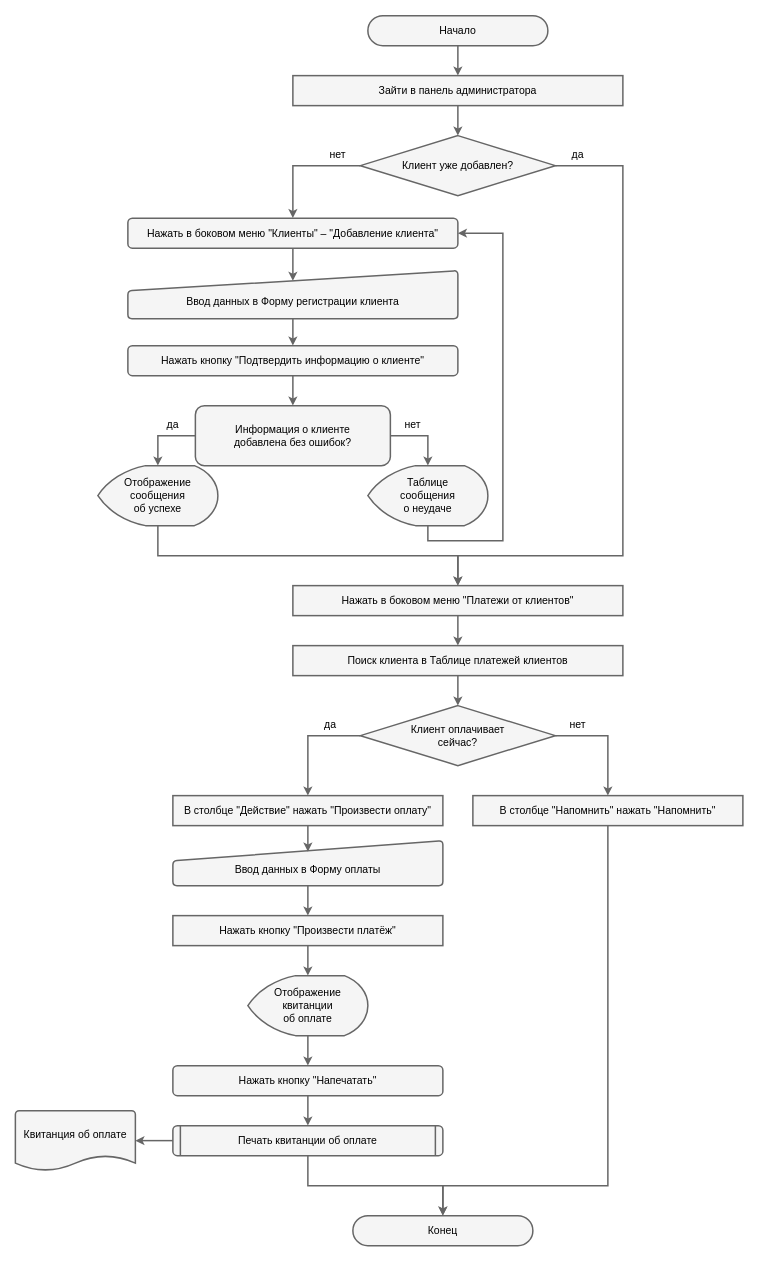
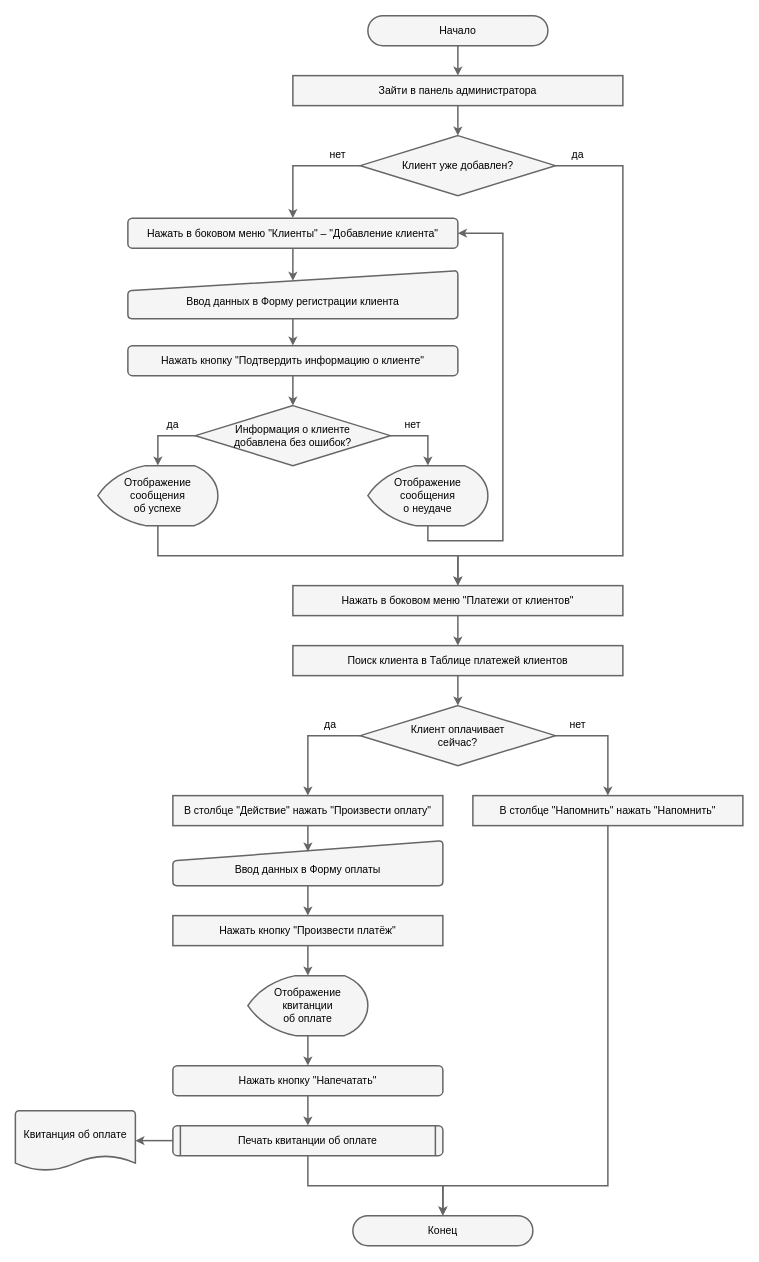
  <mxCell id="0" />
  <mxCell id="1" parent="0" />
  <mxCell id="2" value="" style="group" parent="1" vertex="1" connectable="0"><mxGeometry x="20" y="20" width="970" height="1640" as="geometry" /></mxCell>
  <mxCell id="3" value="&lt;br style=&quot;font-size: 14px;&quot;&gt;Ввод данных в Форму оплаты" style="html=1;strokeWidth=2;shape=manualInput;whiteSpace=wrap;rounded=1;size=27;arcSize=11;fillColor=#f5f5f5;fontColor=#000000;strokeColor=#666666;fontSize=14;" parent="2" vertex="1"><mxGeometry x="210" y="1100" width="360" height="60" as="geometry" /></mxCell>
  <mxCell id="4" value="Начало" style="rounded=1;whiteSpace=wrap;html=1;arcSize=50;fillColor=#f5f5f5;fontColor=#000000;strokeColor=#666666;strokeWidth=2;fontSize=14;" parent="2" vertex="1"><mxGeometry x="470" width="240" height="40" as="geometry" /></mxCell>
  <mxCell id="5" value="Нажать в боковом меню &quot;Клиенты&quot;&amp;nbsp;– &quot;Добавление клиента&quot;" style="rounded=1;whiteSpace=wrap;html=1;fontSize=14;fillColor=#f5f5f5;fontColor=#000000;strokeColor=#666666;strokeWidth=2;" parent="2" vertex="1"><mxGeometry x="150" y="270" width="440" height="40" as="geometry" /></mxCell>
  <mxCell id="6" value="Нажать кнопку &quot;Подтвердить информацию о клиенте&quot;" style="rounded=1;whiteSpace=wrap;html=1;fontSize=14;fillColor=#f5f5f5;fontColor=#000000;strokeColor=#666666;strokeWidth=2;" parent="2" vertex="1"><mxGeometry x="150" y="440" width="440" height="40" as="geometry" /></mxCell>
- <mxCell id="7" value="Информация о клиенте&lt;br style=&quot;font-size: 14px;&quot;&gt;добавлена без ошибок?" style="whiteSpace=wrap;html=1;fillColor=#f5f5f5;fontColor=#000000;strokeColor=#666666;strokeWidth=2;fontSize=14;rounded=1;" parent="2" vertex="1"><mxGeometry x="240" y="520" width="260" height="80" as="geometry" /></mxCell>
+ <mxCell id="7" value="Информация о клиенте&lt;br style=&quot;font-size: 14px;&quot;&gt;добавлена без ошибок?" style="rhombus;whiteSpace=wrap;html=1;fillColor=#f5f5f5;fontColor=#000000;strokeColor=#666666;strokeWidth=2;fontSize=14;" parent="2" vertex="1"><mxGeometry x="240" y="520" width="260" height="80" as="geometry" /></mxCell>
  <mxCell id="8" style="edgeStyle=orthogonalEdgeStyle;rounded=0;orthogonalLoop=1;jettySize=auto;html=1;exitX=0.5;exitY=1;exitDx=0;exitDy=0;entryX=0.5;entryY=0;entryDx=0;entryDy=0;fillColor=#f5f5f5;strokeColor=#666666;strokeWidth=2;fontColor=#000000;fontSize=14;" parent="2" source="6" target="7" edge="1"><mxGeometry relative="1" as="geometry" /></mxCell>
  <mxCell id="9" value="Отображение&lt;br style=&quot;font-size: 14px;&quot;&gt;сообщения&lt;br style=&quot;font-size: 14px;&quot;&gt;об успехе" style="strokeWidth=2;html=1;shape=mxgraph.flowchart.display;whiteSpace=wrap;fillStyle=auto;fillColor=#f5f5f5;fontColor=#000000;strokeColor=#666666;fontSize=14;" parent="2" vertex="1"><mxGeometry x="110" y="600" width="160" height="80" as="geometry" /></mxCell>
  <mxCell id="10" style="rounded=0;orthogonalLoop=1;jettySize=auto;html=1;entryX=0.5;entryY=0;entryDx=0;entryDy=0;fillColor=#f5f5f5;strokeColor=#666666;strokeWidth=2;fontSize=14;fontColor=#000000;exitX=0.5;exitY=1;exitDx=0;exitDy=0;" parent="2" source="49" target="6" edge="1"><mxGeometry relative="1" as="geometry"><mxPoint x="370" y="410" as="sourcePoint" /></mxGeometry></mxCell>
  <mxCell id="11" style="edgeStyle=orthogonalEdgeStyle;rounded=0;orthogonalLoop=1;jettySize=auto;html=1;exitX=0.5;exitY=1;exitDx=0;exitDy=0;exitPerimeter=0;entryX=1;entryY=0.5;entryDx=0;entryDy=0;strokeWidth=2;fillColor=#f5f5f5;strokeColor=#666666;fontSize=14;fontColor=#000000;" parent="2" source="12" target="5" edge="1"><mxGeometry relative="1" as="geometry"><Array as="points"><mxPoint x="550" y="700" /><mxPoint x="650" y="700" /><mxPoint x="650" y="290" /></Array></mxGeometry></mxCell>
- <mxCell id="12" value="Таблице&lt;br style=&quot;font-size: 14px;&quot;&gt;сообщения&lt;br style=&quot;font-size: 14px;&quot;&gt;о неудаче" style="strokeWidth=2;html=1;shape=mxgraph.flowchart.display;whiteSpace=wrap;fillStyle=auto;fillColor=#f5f5f5;fontColor=#000000;strokeColor=#666666;fontSize=14;" parent="2" vertex="1"><mxGeometry x="470" y="600" width="160" height="80" as="geometry" /></mxCell>
+ <mxCell id="12" value="Отображение&lt;br style=&quot;font-size: 14px;&quot;&gt;сообщения&lt;br style=&quot;font-size: 14px;&quot;&gt;о неудаче" style="strokeWidth=2;html=1;shape=mxgraph.flowchart.display;whiteSpace=wrap;fillStyle=auto;fillColor=#f5f5f5;fontColor=#000000;strokeColor=#666666;fontSize=14;" parent="2" vertex="1"><mxGeometry x="470" y="600" width="160" height="80" as="geometry" /></mxCell>
  <mxCell id="13" style="edgeStyle=orthogonalEdgeStyle;rounded=0;orthogonalLoop=1;jettySize=auto;html=1;exitX=0;exitY=0.5;exitDx=0;exitDy=0;entryX=0.5;entryY=0;entryDx=0;entryDy=0;entryPerimeter=0;fontSize=14;fillColor=#f5f5f5;strokeColor=#666666;strokeWidth=2;fontColor=#000000;" parent="2" source="7" target="9" edge="1"><mxGeometry relative="1" as="geometry" /></mxCell>
  <mxCell id="14" style="edgeStyle=orthogonalEdgeStyle;rounded=0;orthogonalLoop=1;jettySize=auto;html=1;exitX=1;exitY=0.5;exitDx=0;exitDy=0;entryX=0.5;entryY=0;entryDx=0;entryDy=0;entryPerimeter=0;fontSize=14;fillColor=#f5f5f5;strokeColor=#666666;strokeWidth=2;fontColor=#000000;" parent="2" source="7" target="12" edge="1"><mxGeometry relative="1" as="geometry" /></mxCell>
  <mxCell id="15" value="да" style="text;html=1;strokeColor=none;fillColor=none;align=center;verticalAlign=middle;whiteSpace=wrap;rounded=0;fontSize=14;strokeWidth=2;fontColor=#000000;" parent="2" vertex="1"><mxGeometry x="180" y="530" width="60" height="30" as="geometry" /></mxCell>
  <mxCell id="16" value="нет" style="text;html=1;strokeColor=none;fillColor=none;align=center;verticalAlign=middle;whiteSpace=wrap;rounded=0;fontSize=14;strokeWidth=2;fontColor=#000000;" parent="2" vertex="1"><mxGeometry x="500" y="530" width="60" height="30" as="geometry" /></mxCell>
  <mxCell id="17" value="Нажать в боковом меню &quot;Платежи от клиентов&quot;" style="rounded=0;whiteSpace=wrap;html=1;fontSize=14;fillColor=#f5f5f5;fontColor=#000000;strokeColor=#666666;strokeWidth=2;" parent="2" vertex="1"><mxGeometry x="370" y="760" width="440" height="40" as="geometry" /></mxCell>
  <mxCell id="18" style="edgeStyle=orthogonalEdgeStyle;rounded=0;orthogonalLoop=1;jettySize=auto;html=1;exitX=0.5;exitY=1;exitDx=0;exitDy=0;exitPerimeter=0;entryX=0.5;entryY=0;entryDx=0;entryDy=0;fillColor=#f5f5f5;strokeColor=#666666;strokeWidth=2;fontSize=14;fontColor=#000000;" parent="2" source="9" target="17" edge="1"><mxGeometry relative="1" as="geometry" /></mxCell>
  <mxCell id="19" value="Поиск клиента в Таблице платежей клиентов" style="rounded=0;whiteSpace=wrap;html=1;fontSize=14;fillColor=#f5f5f5;fontColor=#000000;strokeColor=#666666;strokeWidth=2;" parent="2" vertex="1"><mxGeometry x="370" y="840" width="440" height="40" as="geometry" /></mxCell>
  <mxCell id="20" style="edgeStyle=orthogonalEdgeStyle;rounded=0;orthogonalLoop=1;jettySize=auto;html=1;exitX=0.5;exitY=1;exitDx=0;exitDy=0;entryX=0.5;entryY=0;entryDx=0;entryDy=0;strokeWidth=2;fontSize=14;fontColor=#000000;fillColor=#f5f5f5;strokeColor=#666666;" parent="2" source="17" target="19" edge="1"><mxGeometry relative="1" as="geometry" /></mxCell>
  <mxCell id="21" style="rounded=0;orthogonalLoop=1;jettySize=auto;html=1;exitX=0.5;exitY=1;exitDx=0;exitDy=0;strokeWidth=2;fillColor=#f5f5f5;strokeColor=#666666;fontSize=14;fontColor=#000000;entryX=0.5;entryY=0.245;entryDx=0;entryDy=0;entryPerimeter=0;" parent="2" source="22" target="3" edge="1"><mxGeometry relative="1" as="geometry"><mxPoint x="390" y="1100" as="targetPoint" /></mxGeometry></mxCell>
  <mxCell id="22" value="В столбце &quot;Действие&quot; нажать &quot;Произвести оплату&quot;" style="rounded=0;whiteSpace=wrap;html=1;fontSize=14;fillColor=#f5f5f5;fontColor=#000000;strokeColor=#666666;strokeWidth=2;" parent="2" vertex="1"><mxGeometry x="210" y="1040" width="360" height="40" as="geometry" /></mxCell>
  <mxCell id="23" style="rounded=0;orthogonalLoop=1;jettySize=auto;html=1;exitX=0.5;exitY=1;exitDx=0;exitDy=0;entryX=0.5;entryY=0;entryDx=0;entryDy=0;fillColor=#f5f5f5;strokeColor=#666666;strokeWidth=2;fontSize=14;fontColor=#000000;" parent="2" source="3" target="24" edge="1"><mxGeometry relative="1" as="geometry"><mxPoint x="390" y="1160" as="sourcePoint" /></mxGeometry></mxCell>
  <mxCell id="24" value="Нажать кнопку &quot;Произвести платёж&quot;" style="rounded=0;whiteSpace=wrap;html=1;fontSize=14;fillColor=#f5f5f5;fontColor=#000000;strokeColor=#666666;strokeWidth=2;" parent="2" vertex="1"><mxGeometry x="210" y="1200" width="360" height="40" as="geometry" /></mxCell>
  <mxCell id="25" value="Конец" style="rounded=1;whiteSpace=wrap;html=1;arcSize=50;fillColor=#f5f5f5;fontColor=#000000;strokeColor=#666666;strokeWidth=2;fontSize=14;" parent="2" vertex="1"><mxGeometry x="450" y="1600" width="240" height="40" as="geometry" /></mxCell>
  <mxCell id="26" style="rounded=0;orthogonalLoop=1;jettySize=auto;html=1;exitX=0;exitY=0.5;exitDx=0;exitDy=0;entryX=0.5;entryY=0;entryDx=0;entryDy=0;edgeStyle=orthogonalEdgeStyle;fillColor=#f5f5f5;strokeColor=#666666;strokeWidth=2;fontSize=14;fontColor=#000000;" parent="2" source="27" target="22" edge="1"><mxGeometry relative="1" as="geometry"><Array as="points"><mxPoint x="390" y="960" /><mxPoint x="390" y="1040" /></Array></mxGeometry></mxCell>
  <mxCell id="27" value="Клиент оплачивает&lt;br style=&quot;font-size: 14px;&quot;&gt;сейчас?" style="rhombus;whiteSpace=wrap;html=1;fillColor=#f5f5f5;fontColor=#000000;strokeColor=#666666;strokeWidth=2;fontSize=14;" parent="2" vertex="1"><mxGeometry x="460" y="920" width="260" height="80" as="geometry" /></mxCell>
  <mxCell id="28" style="edgeStyle=orthogonalEdgeStyle;rounded=0;orthogonalLoop=1;jettySize=auto;html=1;exitX=0.5;exitY=1;exitDx=0;exitDy=0;entryX=0.5;entryY=0;entryDx=0;entryDy=0;fillColor=#f5f5f5;strokeColor=#666666;strokeWidth=2;fontSize=14;fontColor=#000000;" parent="2" source="19" target="27" edge="1"><mxGeometry relative="1" as="geometry" /></mxCell>
  <mxCell id="29" style="edgeStyle=orthogonalEdgeStyle;rounded=0;orthogonalLoop=1;jettySize=auto;html=1;exitX=0.5;exitY=1;exitDx=0;exitDy=0;entryX=0.5;entryY=0;entryDx=0;entryDy=0;fillColor=#f5f5f5;strokeColor=#666666;strokeWidth=2;fontSize=14;fontColor=#000000;" parent="2" source="30" target="25" edge="1"><mxGeometry relative="1" as="geometry"><Array as="points"><mxPoint x="790" y="1560" /><mxPoint x="570" y="1560" /></Array></mxGeometry></mxCell>
  <mxCell id="30" value="В столбце &quot;Напомнить&quot; нажать &quot;Напомнить&quot;" style="rounded=0;whiteSpace=wrap;html=1;fontSize=14;fillColor=#f5f5f5;fontColor=#000000;strokeColor=#666666;strokeWidth=2;" parent="2" vertex="1"><mxGeometry x="610" y="1040" width="360" height="40" as="geometry" /></mxCell>
  <mxCell id="31" style="edgeStyle=orthogonalEdgeStyle;rounded=0;orthogonalLoop=1;jettySize=auto;html=1;exitX=1;exitY=0.5;exitDx=0;exitDy=0;entryX=0.5;entryY=0;entryDx=0;entryDy=0;fillColor=#f5f5f5;strokeColor=#666666;strokeWidth=2;fontSize=14;fontColor=#000000;" parent="2" source="27" target="30" edge="1"><mxGeometry relative="1" as="geometry" /></mxCell>
  <mxCell id="32" value="да" style="text;html=1;strokeColor=none;fillColor=none;align=center;verticalAlign=middle;whiteSpace=wrap;rounded=0;fontSize=14;strokeWidth=2;fontColor=#000000;" parent="2" vertex="1"><mxGeometry x="390" y="930" width="60" height="30" as="geometry" /></mxCell>
  <mxCell id="33" style="edgeStyle=orthogonalEdgeStyle;rounded=0;orthogonalLoop=1;jettySize=auto;html=1;exitX=1;exitY=0.5;exitDx=0;exitDy=0;entryX=0.5;entryY=0;entryDx=0;entryDy=0;fillColor=#f5f5f5;strokeColor=#666666;strokeWidth=2;fontSize=14;fontColor=#000000;" parent="2" source="34" target="17" edge="1"><mxGeometry relative="1" as="geometry"><Array as="points"><mxPoint x="810" y="200" /><mxPoint x="810" y="720" /><mxPoint x="590" y="720" /></Array></mxGeometry></mxCell>
  <mxCell id="34" value="Клиент уже добавлен?" style="rhombus;whiteSpace=wrap;html=1;fillColor=#f5f5f5;fontColor=#000000;strokeColor=#666666;strokeWidth=2;fontSize=14;" parent="2" vertex="1"><mxGeometry x="460" y="160" width="260" height="80" as="geometry" /></mxCell>
  <mxCell id="35" value="" style="edgeStyle=orthogonalEdgeStyle;rounded=0;orthogonalLoop=1;jettySize=auto;html=1;exitX=0.5;exitY=1;exitDx=0;exitDy=0;strokeWidth=2;fillColor=#f5f5f5;strokeColor=#666666;fontColor=#000000;fontSize=14;entryX=0.5;entryY=0;entryDx=0;entryDy=0;" parent="2" source="4" target="37" edge="1"><mxGeometry relative="1" as="geometry"><mxPoint x="590" y="40" as="sourcePoint" /><mxPoint x="570" y="310" as="targetPoint" /></mxGeometry></mxCell>
  <mxCell id="36" style="edgeStyle=orthogonalEdgeStyle;rounded=0;orthogonalLoop=1;jettySize=auto;html=1;exitX=0.5;exitY=1;exitDx=0;exitDy=0;entryX=0.5;entryY=0;entryDx=0;entryDy=0;fillColor=#f5f5f5;strokeColor=#666666;strokeWidth=2;fontSize=14;fontColor=#000000;" parent="2" source="37" target="34" edge="1"><mxGeometry relative="1" as="geometry" /></mxCell>
  <mxCell id="37" value="Зайти в панель администратора" style="whiteSpace=wrap;html=1;fontSize=14;fillColor=#f5f5f5;fontColor=#000000;strokeColor=#666666;strokeWidth=2;rounded=0;" parent="2" vertex="1"><mxGeometry x="370" y="80" width="440" height="40" as="geometry" /></mxCell>
  <mxCell id="38" value="да" style="text;html=1;strokeColor=none;fillColor=none;align=center;verticalAlign=middle;whiteSpace=wrap;rounded=0;fontSize=14;strokeWidth=2;fontColor=#000000;" parent="2" vertex="1"><mxGeometry x="720" y="170" width="60" height="30" as="geometry" /></mxCell>
  <mxCell id="39" value="нет" style="text;html=1;strokeColor=none;fillColor=none;align=center;verticalAlign=middle;whiteSpace=wrap;rounded=0;fontSize=14;strokeWidth=2;fontColor=#000000;" parent="2" vertex="1"><mxGeometry x="400" y="170" width="60" height="30" as="geometry" /></mxCell>
  <mxCell id="40" value="нет" style="text;html=1;strokeColor=none;fillColor=none;align=center;verticalAlign=middle;whiteSpace=wrap;rounded=0;fontSize=14;strokeWidth=2;fontColor=#000000;" parent="2" vertex="1"><mxGeometry x="720" y="930" width="60" height="30" as="geometry" /></mxCell>
  <mxCell id="41" value="Отображение&lt;br style=&quot;font-size: 14px;&quot;&gt;квитанции&lt;br style=&quot;font-size: 14px;&quot;&gt;об оплате" style="strokeWidth=2;html=1;shape=mxgraph.flowchart.display;whiteSpace=wrap;fillStyle=auto;fillColor=#f5f5f5;fontColor=#000000;strokeColor=#666666;fontSize=14;" parent="2" vertex="1"><mxGeometry x="310" y="1280" width="160" height="80" as="geometry" /></mxCell>
  <mxCell id="42" style="edgeStyle=orthogonalEdgeStyle;rounded=0;orthogonalLoop=1;jettySize=auto;html=1;exitX=0.5;exitY=1;exitDx=0;exitDy=0;entryX=0.5;entryY=0;entryDx=0;entryDy=0;entryPerimeter=0;fillColor=#f5f5f5;strokeColor=#666666;strokeWidth=2;fontSize=14;fontColor=#000000;" parent="2" source="24" target="41" edge="1"><mxGeometry relative="1" as="geometry" /></mxCell>
  <mxCell id="43" value="Нажать кнопку &quot;Напечатать&quot;" style="rounded=1;whiteSpace=wrap;html=1;fontSize=14;fillColor=#f5f5f5;fontColor=#000000;strokeColor=#666666;strokeWidth=2;" parent="2" vertex="1"><mxGeometry x="210" y="1400" width="360" height="40" as="geometry" /></mxCell>
  <mxCell id="44" style="rounded=0;orthogonalLoop=1;jettySize=auto;html=1;exitX=0;exitY=0.5;exitDx=0;exitDy=0;strokeWidth=2;fillColor=#f5f5f5;strokeColor=#666666;fontColor=#000000;fontSize=14;entryX=0.5;entryY=0;entryDx=0;entryDy=0;edgeStyle=orthogonalEdgeStyle;" parent="2" source="34" target="5" edge="1"><mxGeometry relative="1" as="geometry"><mxPoint x="440.0" y="270" as="sourcePoint" /></mxGeometry></mxCell>
  <mxCell id="45" style="edgeStyle=orthogonalEdgeStyle;rounded=0;orthogonalLoop=1;jettySize=auto;html=1;exitX=0.5;exitY=1;exitDx=0;exitDy=0;exitPerimeter=0;entryX=0.5;entryY=0;entryDx=0;entryDy=0;strokeWidth=2;fillColor=#f5f5f5;strokeColor=#666666;fontSize=14;fontColor=#000000;" parent="2" source="41" target="43" edge="1"><mxGeometry relative="1" as="geometry" /></mxCell>
  <mxCell id="46" value="Печать квитанции об оплате" style="shape=process;whiteSpace=wrap;html=1;backgroundOutline=1;fillColor=#f5f5f5;fontColor=#000000;strokeColor=#666666;strokeWidth=2;fontSize=14;size=0.028;rounded=1;" parent="2" vertex="1"><mxGeometry x="210" y="1480" width="360" height="40" as="geometry" /></mxCell>
  <mxCell id="47" style="edgeStyle=orthogonalEdgeStyle;rounded=0;orthogonalLoop=1;jettySize=auto;html=1;entryX=0.5;entryY=0;entryDx=0;entryDy=0;fillColor=#f5f5f5;strokeColor=#666666;strokeWidth=2;fontSize=14;fontColor=#000000;exitX=0.5;exitY=1;exitDx=0;exitDy=0;" parent="2" source="46" target="25" edge="1"><mxGeometry relative="1" as="geometry"><Array as="points"><mxPoint x="390" y="1560" /><mxPoint x="570" y="1560" /></Array></mxGeometry></mxCell>
  <mxCell id="48" value="Квитанция об оплате&lt;br style=&quot;font-size: 14px;&quot;&gt;&amp;nbsp;" style="strokeWidth=2;html=1;shape=mxgraph.flowchart.document2;whiteSpace=wrap;size=0.25;fillColor=#f5f5f5;fontColor=#000000;strokeColor=#666666;fontSize=14;" parent="2" vertex="1"><mxGeometry y="1460" width="160" height="80" as="geometry" /></mxCell>
  <mxCell id="49" value="&lt;br style=&quot;font-size: 14px;&quot;&gt;Ввод данных в Форму регистрации клиента" style="html=1;strokeWidth=2;shape=manualInput;whiteSpace=wrap;rounded=1;size=27;arcSize=11;fillColor=#f5f5f5;fontColor=#000000;strokeColor=#666666;fontSize=14;" parent="2" vertex="1"><mxGeometry x="150" y="340" width="440" height="64" as="geometry" /></mxCell>
  <mxCell id="50" style="edgeStyle=orthogonalEdgeStyle;rounded=0;orthogonalLoop=1;jettySize=auto;html=1;exitX=0;exitY=0.5;exitDx=0;exitDy=0;entryX=1;entryY=0.5;entryDx=0;entryDy=0;entryPerimeter=0;fillColor=#f5f5f5;strokeColor=#666666;strokeWidth=2;" parent="2" source="46" target="48" edge="1"><mxGeometry relative="1" as="geometry"><Array as="points"><mxPoint x="190" y="1500" /><mxPoint x="190" y="1500" /></Array></mxGeometry></mxCell>
  <mxCell id="51" style="edgeStyle=orthogonalEdgeStyle;rounded=0;orthogonalLoop=1;jettySize=auto;html=1;exitX=0.5;exitY=1;exitDx=0;exitDy=0;entryX=0.5;entryY=0;entryDx=0;entryDy=0;fillColor=#f5f5f5;strokeColor=#666666;strokeWidth=2;fontSize=14;fontColor=#000000;" parent="2" source="43" target="46" edge="1"><mxGeometry relative="1" as="geometry" /></mxCell>
  <mxCell id="52" style="rounded=0;orthogonalLoop=1;jettySize=auto;html=1;exitX=0.5;exitY=1;exitDx=0;exitDy=0;fillColor=#f5f5f5;strokeColor=#666666;strokeWidth=2;fontSize=14;fontColor=#000000;entryX=0.5;entryY=0.213;entryDx=0;entryDy=0;entryPerimeter=0;" parent="2" source="5" target="49" edge="1"><mxGeometry relative="1" as="geometry"><mxPoint x="370" y="350" as="targetPoint" /></mxGeometry></mxCell>
